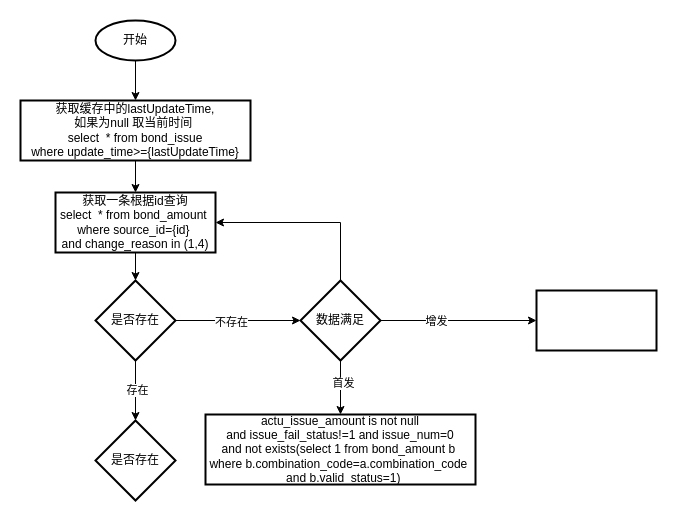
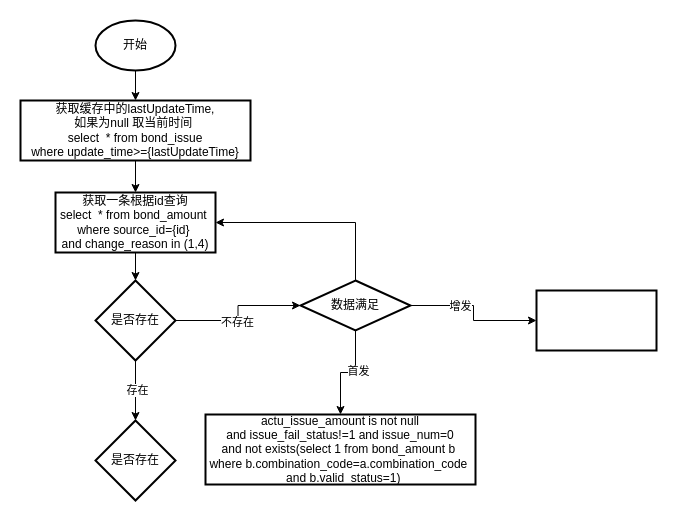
  <mxCell id="0" />
  <mxCell id="1" parent="0" />
  <mxCell id="2" value="" style="edgeStyle=orthogonalEdgeStyle;rounded=0;orthogonalLoop=1;jettySize=auto;html=1;" edge="1" parent="1" source="3" target="5"><mxGeometry relative="1" as="geometry" /></mxCell>
- <mxCell id="3" value="开始" style="strokeWidth=2;html=1;shape=mxgraph.flowchart.start_2;whiteSpace=wrap;" vertex="1" parent="1"><mxGeometry x="95" y="20" width="80" height="40" as="geometry" /></mxCell>
+ <mxCell id="3" value="开始" style="strokeWidth=2;html=1;shape=mxgraph.flowchart.start_2;whiteSpace=wrap;" vertex="1" parent="1"><mxGeometry x="95" y="20" width="80" height="50" as="geometry" /></mxCell>
  <mxCell id="4" value="" style="edgeStyle=orthogonalEdgeStyle;rounded=0;orthogonalLoop=1;jettySize=auto;html=1;" edge="1" parent="1" source="5" target="7"><mxGeometry relative="1" as="geometry" /></mxCell>
  <mxCell id="5" value="获取缓存中的lastUpdateTime,&lt;br&gt;如果为null 取当前时间&amp;nbsp;&lt;br&gt;&lt;span style=&quot;background-color: transparent;&quot;&gt;select&amp;nbsp; * from bond_issue&lt;/span&gt;&lt;div&gt;where update_time&amp;gt;={lastUpdateTime}&lt;/div&gt;" style="whiteSpace=wrap;html=1;strokeWidth=2;" vertex="1" parent="1"><mxGeometry x="20" y="100" width="230" height="60" as="geometry" /></mxCell>
  <mxCell id="6" value="" style="edgeStyle=orthogonalEdgeStyle;rounded=0;orthogonalLoop=1;jettySize=auto;html=1;" edge="1" parent="1" source="7" target="12"><mxGeometry relative="1" as="geometry" /></mxCell>
  <mxCell id="7" value="&lt;div&gt;获取一条根据id查询&lt;/div&gt;&lt;div&gt;select&amp;nbsp; * from bond_amount&amp;nbsp;&lt;/div&gt;&lt;div&gt;where source_id={id}&amp;nbsp;&lt;/div&gt;&lt;div&gt;and change_reason in (1,4)&lt;/div&gt;" style="whiteSpace=wrap;html=1;strokeWidth=2;" vertex="1" parent="1"><mxGeometry x="55" y="192" width="160" height="60" as="geometry" /></mxCell>
  <mxCell id="8" value="" style="edgeStyle=orthogonalEdgeStyle;rounded=0;orthogonalLoop=1;jettySize=auto;html=1;" edge="1" parent="1" source="12" target="13"><mxGeometry relative="1" as="geometry" /></mxCell>
  <mxCell id="9" value="存在" style="edgeLabel;html=1;align=center;verticalAlign=middle;resizable=0;points=[];" vertex="1" connectable="0" parent="8"><mxGeometry x="-0.05" y="1" relative="1" as="geometry"><mxPoint as="offset" /></mxGeometry></mxCell>
  <mxCell id="10" value="" style="edgeStyle=orthogonalEdgeStyle;rounded=0;orthogonalLoop=1;jettySize=auto;html=1;" edge="1" parent="1" source="12" target="19"><mxGeometry relative="1" as="geometry" /></mxCell>
  <mxCell id="11" value="不存在" style="edgeLabel;html=1;align=center;verticalAlign=middle;resizable=0;points=[];" vertex="1" connectable="0" parent="10"><mxGeometry x="-0.125" y="-1" relative="1" as="geometry"><mxPoint as="offset" /></mxGeometry></mxCell>
  <mxCell id="12" value="是否存在" style="rhombus;whiteSpace=wrap;html=1;strokeWidth=2;" vertex="1" parent="1"><mxGeometry x="95" y="280" width="80" height="80" as="geometry" /></mxCell>
  <mxCell id="13" value="是否存在" style="rhombus;whiteSpace=wrap;html=1;strokeWidth=2;" vertex="1" parent="1"><mxGeometry x="95" y="420" width="80" height="80" as="geometry" /></mxCell>
  <mxCell id="14" value="" style="edgeStyle=orthogonalEdgeStyle;rounded=0;orthogonalLoop=1;jettySize=auto;html=1;" edge="1" parent="1" source="19" target="20"><mxGeometry relative="1" as="geometry" /></mxCell>
  <mxCell id="15" value="首发" style="edgeLabel;html=1;align=center;verticalAlign=middle;resizable=0;points=[];" vertex="1" connectable="0" parent="14"><mxGeometry x="-0.2" y="2" relative="1" as="geometry"><mxPoint as="offset" /></mxGeometry></mxCell>
  <mxCell id="16" value="" style="edgeStyle=orthogonalEdgeStyle;rounded=0;orthogonalLoop=1;jettySize=auto;html=1;" edge="1" parent="1" source="19" target="21"><mxGeometry relative="1" as="geometry" /></mxCell>
  <mxCell id="17" value="增发" style="edgeLabel;html=1;align=center;verticalAlign=middle;resizable=0;points=[];" vertex="1" connectable="0" parent="16"><mxGeometry x="-0.3" relative="1" as="geometry"><mxPoint as="offset" /></mxGeometry></mxCell>
  <mxCell id="18" value="" style="edgeStyle=orthogonalEdgeStyle;rounded=0;orthogonalLoop=1;jettySize=auto;html=1;entryX=1;entryY=0.5;entryDx=0;entryDy=0;exitX=0.5;exitY=0;exitDx=0;exitDy=0;" edge="1" parent="1" source="19" target="7"><mxGeometry relative="1" as="geometry"><mxPoint x="295" y="190" as="targetPoint" /></mxGeometry></mxCell>
- <mxCell id="19" value="数据满足" style="rhombus;whiteSpace=wrap;html=1;strokeWidth=2;" vertex="1" parent="1"><mxGeometry x="300" y="280" width="80" height="80" as="geometry" /></mxCell>
+ <mxCell id="19" value="数据满足" style="rhombus;whiteSpace=wrap;html=1;strokeWidth=2;" vertex="1" parent="1"><mxGeometry x="300" y="280" width="110" height="50" as="geometry" /></mxCell>
  <mxCell id="20" value="&lt;div&gt;actu_issue_amount is not null&lt;/div&gt;&lt;div&gt;and issue_fail_status!=1 and issue_num=0&lt;/div&gt;&lt;div&gt;and not exists(select 1 from bond_amount b&amp;nbsp;&lt;/div&gt;&lt;div&gt;where b.combination_code=a.combination_code&amp;nbsp;&lt;/div&gt;&lt;div&gt;&amp;nbsp; and b.valid_status=1)&lt;/div&gt;" style="whiteSpace=wrap;html=1;strokeWidth=2;" vertex="1" parent="1"><mxGeometry x="205" y="414" width="270" height="70" as="geometry" /></mxCell>
  <mxCell id="21" value="" style="whiteSpace=wrap;html=1;strokeWidth=2;" vertex="1" parent="1"><mxGeometry x="536" y="290" width="120" height="60" as="geometry" /></mxCell>
